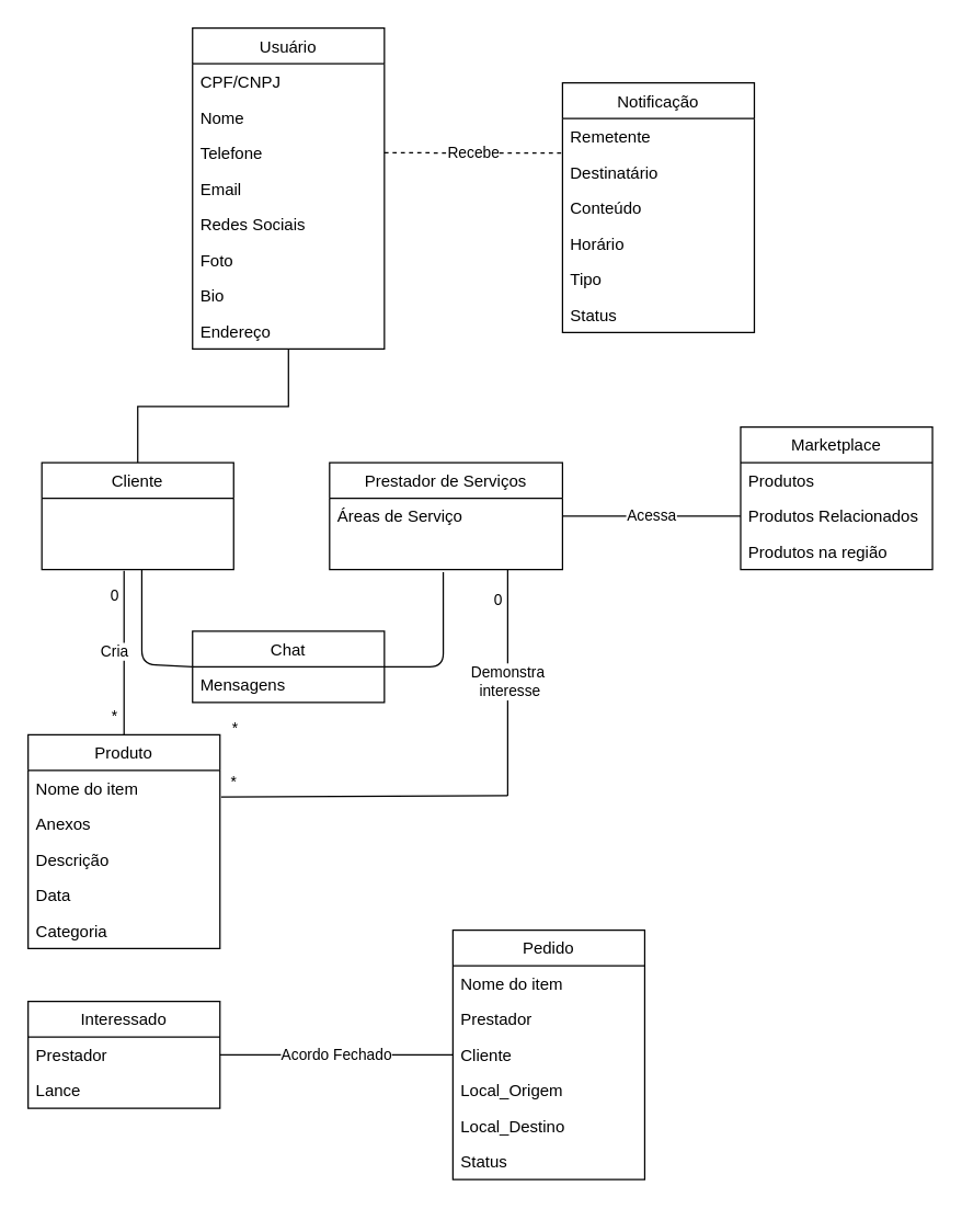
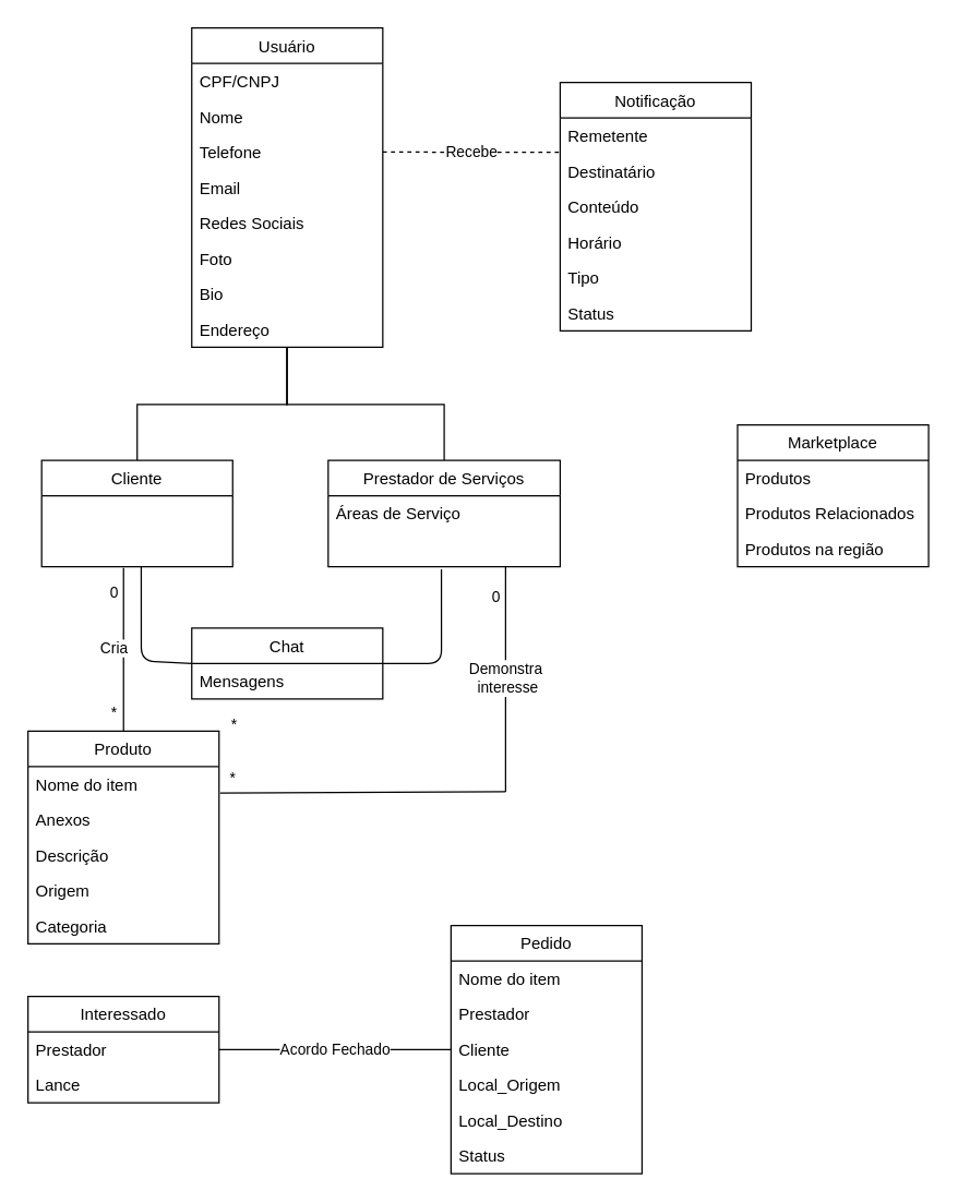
  <mxCell id="0" />
  <mxCell id="1" parent="0" />
  <mxCell id="2" value="Usuário" style="swimlane;fontStyle=0;childLayout=stackLayout;horizontal=1;startSize=26;fillColor=none;horizontalStack=0;resizeParent=1;resizeParentMax=0;resizeLast=0;collapsible=1;marginBottom=0;" parent="1" vertex="1"><mxGeometry x="140" y="20" width="140" height="234" as="geometry"><mxRectangle x="-500" y="200" width="70" height="26" as="alternateBounds" /></mxGeometry></mxCell>
  <mxCell id="3" value="CPF/CNPJ" style="text;strokeColor=none;fillColor=none;align=left;verticalAlign=top;spacingLeft=4;spacingRight=4;overflow=hidden;rotatable=0;points=[[0,0.5],[1,0.5]];portConstraint=eastwest;" parent="2" vertex="1"><mxGeometry y="26" width="140" height="26" as="geometry" /></mxCell>
  <mxCell id="4" value="Nome" style="text;strokeColor=none;fillColor=none;align=left;verticalAlign=top;spacingLeft=4;spacingRight=4;overflow=hidden;rotatable=0;points=[[0,0.5],[1,0.5]];portConstraint=eastwest;" parent="2" vertex="1"><mxGeometry y="52" width="140" height="26" as="geometry" /></mxCell>
  <mxCell id="5" value="Telefone" style="text;strokeColor=none;fillColor=none;align=left;verticalAlign=top;spacingLeft=4;spacingRight=4;overflow=hidden;rotatable=0;points=[[0,0.5],[1,0.5]];portConstraint=eastwest;" parent="2" vertex="1"><mxGeometry y="78" width="140" height="26" as="geometry" /></mxCell>
  <mxCell id="6" value="Email" style="text;strokeColor=none;fillColor=none;align=left;verticalAlign=top;spacingLeft=4;spacingRight=4;overflow=hidden;rotatable=0;points=[[0,0.5],[1,0.5]];portConstraint=eastwest;" parent="2" vertex="1"><mxGeometry y="104" width="140" height="26" as="geometry" /></mxCell>
  <mxCell id="7" value="Redes Sociais" style="text;strokeColor=none;fillColor=none;align=left;verticalAlign=top;spacingLeft=4;spacingRight=4;overflow=hidden;rotatable=0;points=[[0,0.5],[1,0.5]];portConstraint=eastwest;" parent="2" vertex="1"><mxGeometry y="130" width="140" height="26" as="geometry" /></mxCell>
  <mxCell id="8" value="Foto" style="text;strokeColor=none;fillColor=none;align=left;verticalAlign=top;spacingLeft=4;spacingRight=4;overflow=hidden;rotatable=0;points=[[0,0.5],[1,0.5]];portConstraint=eastwest;" parent="2" vertex="1"><mxGeometry y="156" width="140" height="26" as="geometry" /></mxCell>
  <mxCell id="9" value="Bio" style="text;strokeColor=none;fillColor=none;align=left;verticalAlign=top;spacingLeft=4;spacingRight=4;overflow=hidden;rotatable=0;points=[[0,0.5],[1,0.5]];portConstraint=eastwest;" parent="2" vertex="1"><mxGeometry y="182" width="140" height="26" as="geometry" /></mxCell>
  <mxCell id="10" value="Endereço" style="text;strokeColor=none;fillColor=none;align=left;verticalAlign=top;spacingLeft=4;spacingRight=4;overflow=hidden;rotatable=0;points=[[0,0.5],[1,0.5]];portConstraint=eastwest;" parent="2" vertex="1"><mxGeometry y="208" width="140" height="26" as="geometry" /></mxCell>
  <mxCell id="11" value="Cliente" style="swimlane;fontStyle=0;childLayout=stackLayout;horizontal=1;startSize=26;fillColor=none;horizontalStack=0;resizeParent=1;resizeParentMax=0;resizeLast=0;collapsible=1;marginBottom=0;" parent="1" vertex="1"><mxGeometry x="30" y="337" width="140" height="78" as="geometry" /></mxCell>
  <mxCell id="12" value=" " style="text;strokeColor=none;fillColor=none;align=left;verticalAlign=top;spacingLeft=4;spacingRight=4;overflow=hidden;rotatable=0;points=[[0,0.5],[1,0.5]];portConstraint=eastwest;" parent="11" vertex="1"><mxGeometry y="26" width="140" height="26" as="geometry" /></mxCell>
  <mxCell id="13" value=" " style="text;strokeColor=none;fillColor=none;align=left;verticalAlign=top;spacingLeft=4;spacingRight=4;overflow=hidden;rotatable=0;points=[[0,0.5],[1,0.5]];portConstraint=eastwest;" parent="11" vertex="1"><mxGeometry y="52" width="140" height="26" as="geometry" /></mxCell>
  <mxCell id="14" value="Prestador de Serviços" style="swimlane;fontStyle=0;childLayout=stackLayout;horizontal=1;startSize=26;fillColor=none;horizontalStack=0;resizeParent=1;resizeParentMax=0;resizeLast=0;collapsible=1;marginBottom=0;" parent="1" vertex="1"><mxGeometry x="240" y="337" width="170" height="78" as="geometry" /></mxCell>
  <mxCell id="15" value="Áreas de Serviço" style="text;strokeColor=none;fillColor=none;align=left;verticalAlign=top;spacingLeft=4;spacingRight=4;overflow=hidden;rotatable=0;points=[[0,0.5],[1,0.5]];portConstraint=eastwest;" parent="14" vertex="1"><mxGeometry y="26" width="170" height="26" as="geometry" /></mxCell>
  <mxCell id="16" value=" " style="text;strokeColor=none;fillColor=none;align=left;verticalAlign=top;spacingLeft=4;spacingRight=4;overflow=hidden;rotatable=0;points=[[0,0.5],[1,0.5]];portConstraint=eastwest;" parent="14" vertex="1"><mxGeometry y="52" width="170" height="26" as="geometry" /></mxCell>
+ <mxCell id="17" value="" style="endArrow=none;endSize=10;endFill=0;shadow=0;strokeWidth=1;rounded=0;edgeStyle=elbowEdgeStyle;elbow=vertical;exitX=0.5;exitY=0;exitDx=0;exitDy=0;entryX=0.497;entryY=1;entryDx=0;entryDy=0;entryPerimeter=0;" parent="1" source="14" target="10" edge="1"><mxGeometry width="160" relative="1" as="geometry"><mxPoint x="490" y="277" as="sourcePoint" /><mxPoint x="211" y="254" as="targetPoint" /></mxGeometry></mxCell>
  <mxCell id="18" value="" style="endArrow=none;endSize=10;endFill=0;shadow=0;strokeWidth=1;rounded=0;edgeStyle=elbowEdgeStyle;elbow=vertical;exitX=0.5;exitY=0;exitDx=0;exitDy=0;" parent="1" source="11" target="10" edge="1"><mxGeometry width="160" relative="1" as="geometry"><mxPoint x="335" y="347" as="sourcePoint" /><mxPoint x="200" y="260" as="targetPoint" /></mxGeometry></mxCell>
  <mxCell id="19" value="Produto" style="swimlane;fontStyle=0;childLayout=stackLayout;horizontal=1;startSize=26;fillColor=none;horizontalStack=0;resizeParent=1;resizeParentMax=0;resizeLast=0;collapsible=1;marginBottom=0;" parent="1" vertex="1"><mxGeometry x="20" y="535.47" width="140" height="156" as="geometry" /></mxCell>
  <mxCell id="20" value="Nome do item" style="text;strokeColor=none;fillColor=none;align=left;verticalAlign=top;spacingLeft=4;spacingRight=4;overflow=hidden;rotatable=0;points=[[0,0.5],[1,0.5]];portConstraint=eastwest;" parent="19" vertex="1"><mxGeometry y="26" width="140" height="26" as="geometry" /></mxCell>
  <mxCell id="21" value="Anexos" style="text;strokeColor=none;fillColor=none;align=left;verticalAlign=top;spacingLeft=4;spacingRight=4;overflow=hidden;rotatable=0;points=[[0,0.5],[1,0.5]];portConstraint=eastwest;" parent="19" vertex="1"><mxGeometry y="52" width="140" height="26" as="geometry" /></mxCell>
  <mxCell id="22" value="Descrição" style="text;strokeColor=none;fillColor=none;align=left;verticalAlign=top;spacingLeft=4;spacingRight=4;overflow=hidden;rotatable=0;points=[[0,0.5],[1,0.5]];portConstraint=eastwest;" parent="19" vertex="1"><mxGeometry y="78" width="140" height="26" as="geometry" /></mxCell>
- <mxCell id="23" value="Data" style="text;strokeColor=none;fillColor=none;align=left;verticalAlign=top;spacingLeft=4;spacingRight=4;overflow=hidden;rotatable=0;points=[[0,0.5],[1,0.5]];portConstraint=eastwest;" parent="19" vertex="1"><mxGeometry y="104" width="140" height="26" as="geometry" /></mxCell>
+ <mxCell id="23" value="Origem" style="text;strokeColor=none;fillColor=none;align=left;verticalAlign=top;spacingLeft=4;spacingRight=4;overflow=hidden;rotatable=0;points=[[0,0.5],[1,0.5]];portConstraint=eastwest;" parent="19" vertex="1"><mxGeometry y="104" width="140" height="26" as="geometry" /></mxCell>
  <mxCell id="24" value="Categoria" style="text;strokeColor=none;fillColor=none;align=left;verticalAlign=top;spacingLeft=4;spacingRight=4;overflow=hidden;rotatable=0;points=[[0,0.5],[1,0.5]];portConstraint=eastwest;" parent="19" vertex="1"><mxGeometry y="130" width="140" height="26" as="geometry" /></mxCell>
  <mxCell id="25" value="Pedido" style="swimlane;fontStyle=0;childLayout=stackLayout;horizontal=1;startSize=26;fillColor=none;horizontalStack=0;resizeParent=1;resizeParentMax=0;resizeLast=0;collapsible=1;marginBottom=0;" parent="1" vertex="1"><mxGeometry x="330" y="678" width="140" height="182" as="geometry" /></mxCell>
  <mxCell id="26" value="Nome do item" style="text;strokeColor=none;fillColor=none;align=left;verticalAlign=top;spacingLeft=4;spacingRight=4;overflow=hidden;rotatable=0;points=[[0,0.5],[1,0.5]];portConstraint=eastwest;" parent="25" vertex="1"><mxGeometry y="26" width="140" height="26" as="geometry" /></mxCell>
  <mxCell id="27" value="Prestador" style="text;strokeColor=none;fillColor=none;align=left;verticalAlign=top;spacingLeft=4;spacingRight=4;overflow=hidden;rotatable=0;points=[[0,0.5],[1,0.5]];portConstraint=eastwest;" parent="25" vertex="1"><mxGeometry y="52" width="140" height="26" as="geometry" /></mxCell>
  <mxCell id="28" value="Cliente" style="text;strokeColor=none;fillColor=none;align=left;verticalAlign=top;spacingLeft=4;spacingRight=4;overflow=hidden;rotatable=0;points=[[0,0.5],[1,0.5]];portConstraint=eastwest;" parent="25" vertex="1"><mxGeometry y="78" width="140" height="26" as="geometry" /></mxCell>
  <mxCell id="29" value="Local_Origem" style="text;strokeColor=none;fillColor=none;align=left;verticalAlign=top;spacingLeft=4;spacingRight=4;overflow=hidden;rotatable=0;points=[[0,0.5],[1,0.5]];portConstraint=eastwest;" parent="25" vertex="1"><mxGeometry y="104" width="140" height="26" as="geometry" /></mxCell>
  <mxCell id="30" value="Local_Destino" style="text;strokeColor=none;fillColor=none;align=left;verticalAlign=top;spacingLeft=4;spacingRight=4;overflow=hidden;rotatable=0;points=[[0,0.5],[1,0.5]];portConstraint=eastwest;" parent="25" vertex="1"><mxGeometry y="130" width="140" height="26" as="geometry" /></mxCell>
  <mxCell id="31" value="Status" style="text;strokeColor=none;fillColor=none;align=left;verticalAlign=top;spacingLeft=4;spacingRight=4;overflow=hidden;rotatable=0;points=[[0,0.5],[1,0.5]];portConstraint=eastwest;" parent="25" vertex="1"><mxGeometry y="156" width="140" height="26" as="geometry" /></mxCell>
  <mxCell id="32" value="" style="endArrow=none;html=1;exitX=0.5;exitY=0;exitDx=0;exitDy=0;" parent="1" source="19" edge="1"><mxGeometry width="50" height="50" relative="1" as="geometry"><mxPoint x="62" y="475.47" as="sourcePoint" /><mxPoint x="90" y="416" as="targetPoint" /></mxGeometry></mxCell>
  <mxCell id="33" value="Cria" style="edgeLabel;html=1;align=center;verticalAlign=middle;resizable=0;points=[];" parent="32" vertex="1" connectable="0"><mxGeometry x="-0.309" y="1" relative="1" as="geometry"><mxPoint x="-6.97" y="-20" as="offset" /></mxGeometry></mxCell>
  <mxCell id="34" value="0" style="edgeLabel;html=1;align=center;verticalAlign=middle;resizable=0;points=[];" parent="32" vertex="1" connectable="0"><mxGeometry x="0.564" y="1" relative="1" as="geometry"><mxPoint x="-6.92" y="-9.41" as="offset" /></mxGeometry></mxCell>
  <mxCell id="35" value="*" style="edgeLabel;html=1;align=center;verticalAlign=middle;resizable=0;points=[];" parent="32" vertex="1" connectable="0"><mxGeometry x="-0.773" y="2" relative="1" as="geometry"><mxPoint x="-5.99" as="offset" /></mxGeometry></mxCell>
  <mxCell id="36" value="Interessado" style="swimlane;fontStyle=0;childLayout=stackLayout;horizontal=1;startSize=26;fillColor=none;horizontalStack=0;resizeParent=1;resizeParentMax=0;resizeLast=0;collapsible=1;marginBottom=0;" parent="1" vertex="1"><mxGeometry x="20" y="730" width="140" height="78" as="geometry" /></mxCell>
  <mxCell id="37" value="Prestador" style="text;strokeColor=none;fillColor=none;align=left;verticalAlign=top;spacingLeft=4;spacingRight=4;overflow=hidden;rotatable=0;points=[[0,0.5],[1,0.5]];portConstraint=eastwest;" parent="36" vertex="1"><mxGeometry y="26" width="140" height="26" as="geometry" /></mxCell>
  <mxCell id="38" value="Lance" style="text;strokeColor=none;fillColor=none;align=left;verticalAlign=top;spacingLeft=4;spacingRight=4;overflow=hidden;rotatable=0;points=[[0,0.5],[1,0.5]];portConstraint=eastwest;" parent="36" vertex="1"><mxGeometry y="52" width="140" height="26" as="geometry" /></mxCell>
  <mxCell id="39" value="Demonstra&lt;br&gt;&amp;nbsp;interesse" style="endArrow=none;html=1;" parent="1" edge="1"><mxGeometry width="50" height="50" relative="1" as="geometry"><mxPoint x="370" y="580" as="sourcePoint" /><mxPoint x="370" y="415" as="targetPoint" /></mxGeometry></mxCell>
  <mxCell id="40" value="0" style="edgeLabel;html=1;align=center;verticalAlign=middle;resizable=0;points=[];" parent="39" vertex="1" connectable="0"><mxGeometry x="0.747" relative="1" as="geometry"><mxPoint x="-8" as="offset" /></mxGeometry></mxCell>
  <mxCell id="41" value="*" style="edgeLabel;html=1;align=center;verticalAlign=middle;resizable=0;points=[];" parent="39" vertex="1" connectable="0"><mxGeometry x="-0.756" relative="1" as="geometry"><mxPoint x="-200" y="-29.47" as="offset" /></mxGeometry></mxCell>
  <mxCell id="42" value="Chat" style="swimlane;fontStyle=0;childLayout=stackLayout;horizontal=1;startSize=26;fillColor=none;horizontalStack=0;resizeParent=1;resizeParentMax=0;resizeLast=0;collapsible=1;marginBottom=0;" parent="1" vertex="1"><mxGeometry x="140" y="460" width="140" height="52" as="geometry"><mxRectangle x="-500" y="200" width="70" height="26" as="alternateBounds" /></mxGeometry></mxCell>
  <mxCell id="43" value="Mensagens" style="text;strokeColor=none;fillColor=none;align=left;verticalAlign=top;spacingLeft=4;spacingRight=4;overflow=hidden;rotatable=0;points=[[0,0.5],[1,0.5]];portConstraint=eastwest;" parent="42" vertex="1"><mxGeometry y="26" width="140" height="26" as="geometry" /></mxCell>
  <mxCell id="44" value="" style="endArrow=none;endFill=0;endSize=24;html=1;exitX=0.488;exitY=1.077;exitDx=0;exitDy=0;exitPerimeter=0;entryX=1;entryY=0.5;entryDx=0;entryDy=0;" parent="1" source="16" target="42" edge="1"><mxGeometry width="160" relative="1" as="geometry"><mxPoint x="260" y="480" as="sourcePoint" /><mxPoint x="420" y="480" as="targetPoint" /><Array as="points"><mxPoint x="323" y="486" /></Array></mxGeometry></mxCell>
  <mxCell id="45" value="" style="endArrow=none;endFill=0;endSize=24;html=1;exitX=0.488;exitY=1.077;exitDx=0;exitDy=0;exitPerimeter=0;entryX=0;entryY=0.5;entryDx=0;entryDy=0;" parent="1" target="42" edge="1"><mxGeometry width="160" relative="1" as="geometry"><mxPoint x="102.96" y="415.002" as="sourcePoint" /><mxPoint x="60" y="484" as="targetPoint" /><Array as="points"><mxPoint x="103" y="484" /></Array></mxGeometry></mxCell>
  <mxCell id="46" value="" style="endArrow=none;html=1;exitX=1.006;exitY=0.746;exitDx=0;exitDy=0;exitPerimeter=0;" parent="1" source="20" edge="1"><mxGeometry width="50" height="50" relative="1" as="geometry"><mxPoint x="180" y="600" as="sourcePoint" /><mxPoint x="370" y="580" as="targetPoint" /></mxGeometry></mxCell>
  <mxCell id="47" value="*" style="edgeLabel;html=1;align=center;verticalAlign=middle;resizable=0;points=[];" parent="46" vertex="1" connectable="0"><mxGeometry x="-0.817" y="-2" relative="1" as="geometry"><mxPoint x="-9.85" y="-12.79" as="offset" /></mxGeometry></mxCell>
  <mxCell id="48" value="Acordo Fechado" style="endArrow=none;endSize=16;endFill=0;html=1;exitX=1;exitY=0.5;exitDx=0;exitDy=0;entryX=0;entryY=0.5;entryDx=0;entryDy=0;" edge="1" parent="1" source="37" target="28"><mxGeometry width="160" relative="1" as="geometry"><mxPoint x="190" y="760" as="sourcePoint" /><mxPoint x="350" y="750" as="targetPoint" /></mxGeometry></mxCell>
  <mxCell id="49" value="Marketplace" style="swimlane;fontStyle=0;childLayout=stackLayout;horizontal=1;startSize=26;fillColor=none;horizontalStack=0;resizeParent=1;resizeParentMax=0;resizeLast=0;collapsible=1;marginBottom=0;" vertex="1" parent="1"><mxGeometry x="540" y="311" width="140" height="104" as="geometry" /></mxCell>
  <mxCell id="50" value="Produtos" style="text;strokeColor=none;fillColor=none;align=left;verticalAlign=top;spacingLeft=4;spacingRight=4;overflow=hidden;rotatable=0;points=[[0,0.5],[1,0.5]];portConstraint=eastwest;" vertex="1" parent="49"><mxGeometry y="26" width="140" height="26" as="geometry" /></mxCell>
  <mxCell id="51" value="Produtos Relacionados" style="text;strokeColor=none;fillColor=none;align=left;verticalAlign=top;spacingLeft=4;spacingRight=4;overflow=hidden;rotatable=0;points=[[0,0.5],[1,0.5]];portConstraint=eastwest;" vertex="1" parent="49"><mxGeometry y="52" width="140" height="26" as="geometry" /></mxCell>
  <mxCell id="52" value="Produtos na região" style="text;strokeColor=none;fillColor=none;align=left;verticalAlign=top;spacingLeft=4;spacingRight=4;overflow=hidden;rotatable=0;points=[[0,0.5],[1,0.5]];portConstraint=eastwest;" vertex="1" parent="49"><mxGeometry y="78" width="140" height="26" as="geometry" /></mxCell>
- <mxCell id="53" value="Acessa" style="endArrow=none;endSize=16;endFill=0;html=1;exitX=1;exitY=0.5;exitDx=0;exitDy=0;entryX=0;entryY=0.5;entryDx=0;entryDy=0;" edge="1" parent="1" source="15" target="51"><mxGeometry width="160" relative="1" as="geometry"><mxPoint x="440" y="490" as="sourcePoint" /><mxPoint x="600" y="490" as="targetPoint" /></mxGeometry></mxCell>
  <mxCell id="54" value="Notificação" style="swimlane;fontStyle=0;childLayout=stackLayout;horizontal=1;startSize=26;fillColor=none;horizontalStack=0;resizeParent=1;resizeParentMax=0;resizeLast=0;collapsible=1;marginBottom=0;" vertex="1" parent="1"><mxGeometry x="410" y="60" width="140" height="182" as="geometry" /></mxCell>
  <mxCell id="55" value="Remetente" style="text;strokeColor=none;fillColor=none;align=left;verticalAlign=top;spacingLeft=4;spacingRight=4;overflow=hidden;rotatable=0;points=[[0,0.5],[1,0.5]];portConstraint=eastwest;" vertex="1" parent="54"><mxGeometry y="26" width="140" height="26" as="geometry" /></mxCell>
  <mxCell id="56" value="Destinatário" style="text;strokeColor=none;fillColor=none;align=left;verticalAlign=top;spacingLeft=4;spacingRight=4;overflow=hidden;rotatable=0;points=[[0,0.5],[1,0.5]];portConstraint=eastwest;" vertex="1" parent="54"><mxGeometry y="52" width="140" height="26" as="geometry" /></mxCell>
  <mxCell id="57" value="Conteúdo" style="text;strokeColor=none;fillColor=none;align=left;verticalAlign=top;spacingLeft=4;spacingRight=4;overflow=hidden;rotatable=0;points=[[0,0.5],[1,0.5]];portConstraint=eastwest;" vertex="1" parent="54"><mxGeometry y="78" width="140" height="26" as="geometry" /></mxCell>
  <mxCell id="58" value="Horário" style="text;strokeColor=none;fillColor=none;align=left;verticalAlign=top;spacingLeft=4;spacingRight=4;overflow=hidden;rotatable=0;points=[[0,0.5],[1,0.5]];portConstraint=eastwest;" vertex="1" parent="54"><mxGeometry y="104" width="140" height="26" as="geometry" /></mxCell>
  <mxCell id="59" value="Tipo" style="text;strokeColor=none;fillColor=none;align=left;verticalAlign=top;spacingLeft=4;spacingRight=4;overflow=hidden;rotatable=0;points=[[0,0.5],[1,0.5]];portConstraint=eastwest;" vertex="1" parent="54"><mxGeometry y="130" width="140" height="26" as="geometry" /></mxCell>
  <mxCell id="60" value="Status" style="text;strokeColor=none;fillColor=none;align=left;verticalAlign=top;spacingLeft=4;spacingRight=4;overflow=hidden;rotatable=0;points=[[0,0.5],[1,0.5]];portConstraint=eastwest;" vertex="1" parent="54"><mxGeometry y="156" width="140" height="26" as="geometry" /></mxCell>
  <mxCell id="61" value="Recebe" style="endArrow=none;endSize=16;endFill=0;html=1;exitX=1;exitY=0.5;exitDx=0;exitDy=0;entryX=0;entryY=-0.031;entryDx=0;entryDy=0;entryPerimeter=0;dashed=1;" edge="1" parent="1" source="5" target="56"><mxGeometry width="160" relative="1" as="geometry"><mxPoint x="335" y="200" as="sourcePoint" /><mxPoint x="410" y="109" as="targetPoint" /></mxGeometry></mxCell>
